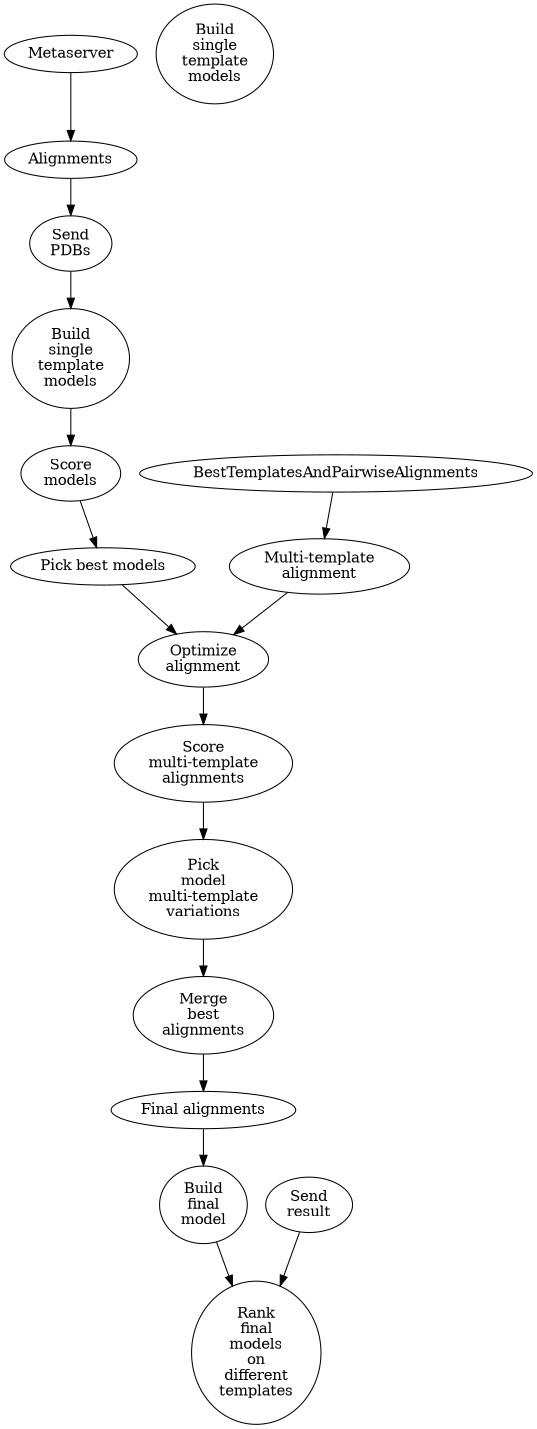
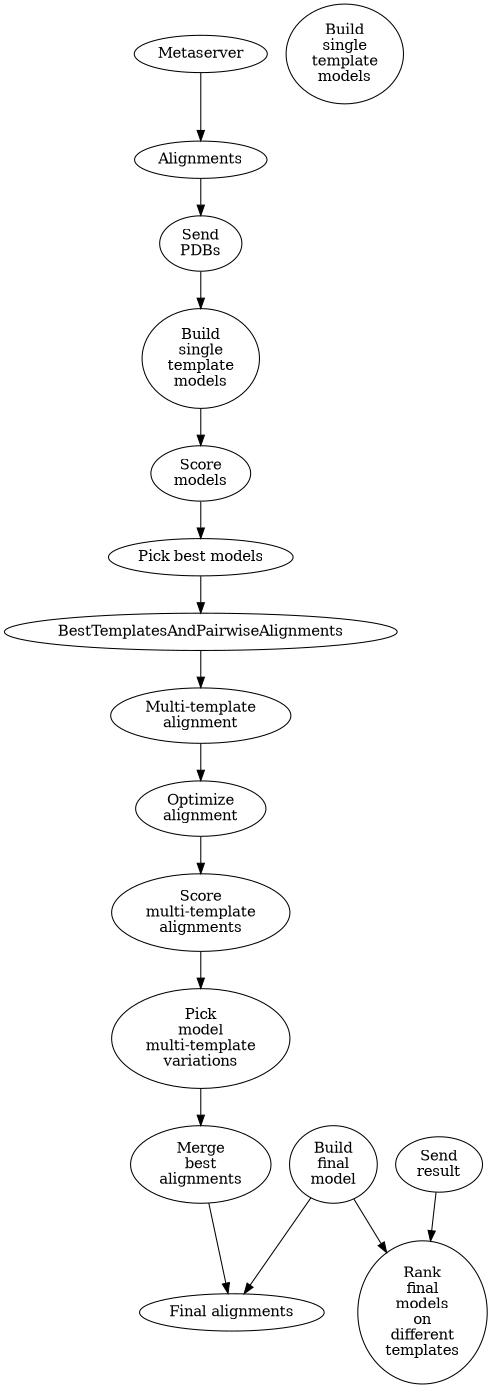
  digraph {
    Metaserver
    Alignments
    n3 [label="Send\nPDBs"]
    n4 [label="Build\nsingle\ntemplate\nmodels"]
    "Score\nmodels"
    "Pick best models"
    BestTemplatesAndPairwiseAlignments
    n8 [label="Build\nsingle\ntemplate\nmodels"]
    "Multi-template\nalignment"
    n10 [label="Optimize\nalignment"]
    "Score\nmulti-template\nalignments"
    n12 [label="Pick\nmodel\nmulti-template\nvariations"]
    n13 [label="Merge\nbest\nalignments"]
    n14 [label="Final alignments"]
    "Build\nfinal\nmodel"
    "Rank\nfinal\nmodels\non\ndifferent\ntemplates"
    "Send\nresult"
    subgraph sub_1 {
      label="Download inputs"
      rankdir=LR
      Metaserver
      Alignments
      n3
    }
    subgraph sub_2 {
      rankdir=RL
      n4
      "Score\nmodels"
      "Pick best models"
      BestTemplatesAndPairwiseAlignments
      n8
    }
    subgraph sub_3 {
      rankdir=LR
      BestTemplatesAndPairwiseAlignments
      "Multi-template\nalignment"
      n10
      "Score\nmulti-template\nalignments"
      n12
      n13
    }
    subgraph sub_4 {
      rankdir=RL
      n14
      "Build\nfinal\nmodel"
      "Rank\nfinal\nmodels\non\ndifferent\ntemplates"
      "Send\nresult"
    }
    Metaserver -> Alignments
    Alignments -> n3
    n3 -> n4
    n4 -> "Score\nmodels"
    "Score\nmodels" -> "Pick best models"
-   "Pick best models" -> n10
+   "Pick best models" -> BestTemplatesAndPairwiseAlignments
    BestTemplatesAndPairwiseAlignments -> "Multi-template\nalignment"
    "Multi-template\nalignment" -> n10
    n10 -> "Score\nmulti-template\nalignments"
    "Score\nmulti-template\nalignments" -> n12
    n12 -> n13
    n13 -> n14
-   n14 -> "Build\nfinal\nmodel"
+   "Build\nfinal\nmodel" -> n14
    "Build\nfinal\nmodel" -> "Rank\nfinal\nmodels\non\ndifferent\ntemplates"
    "Send\nresult" -> "Rank\nfinal\nmodels\non\ndifferent\ntemplates"
  }
